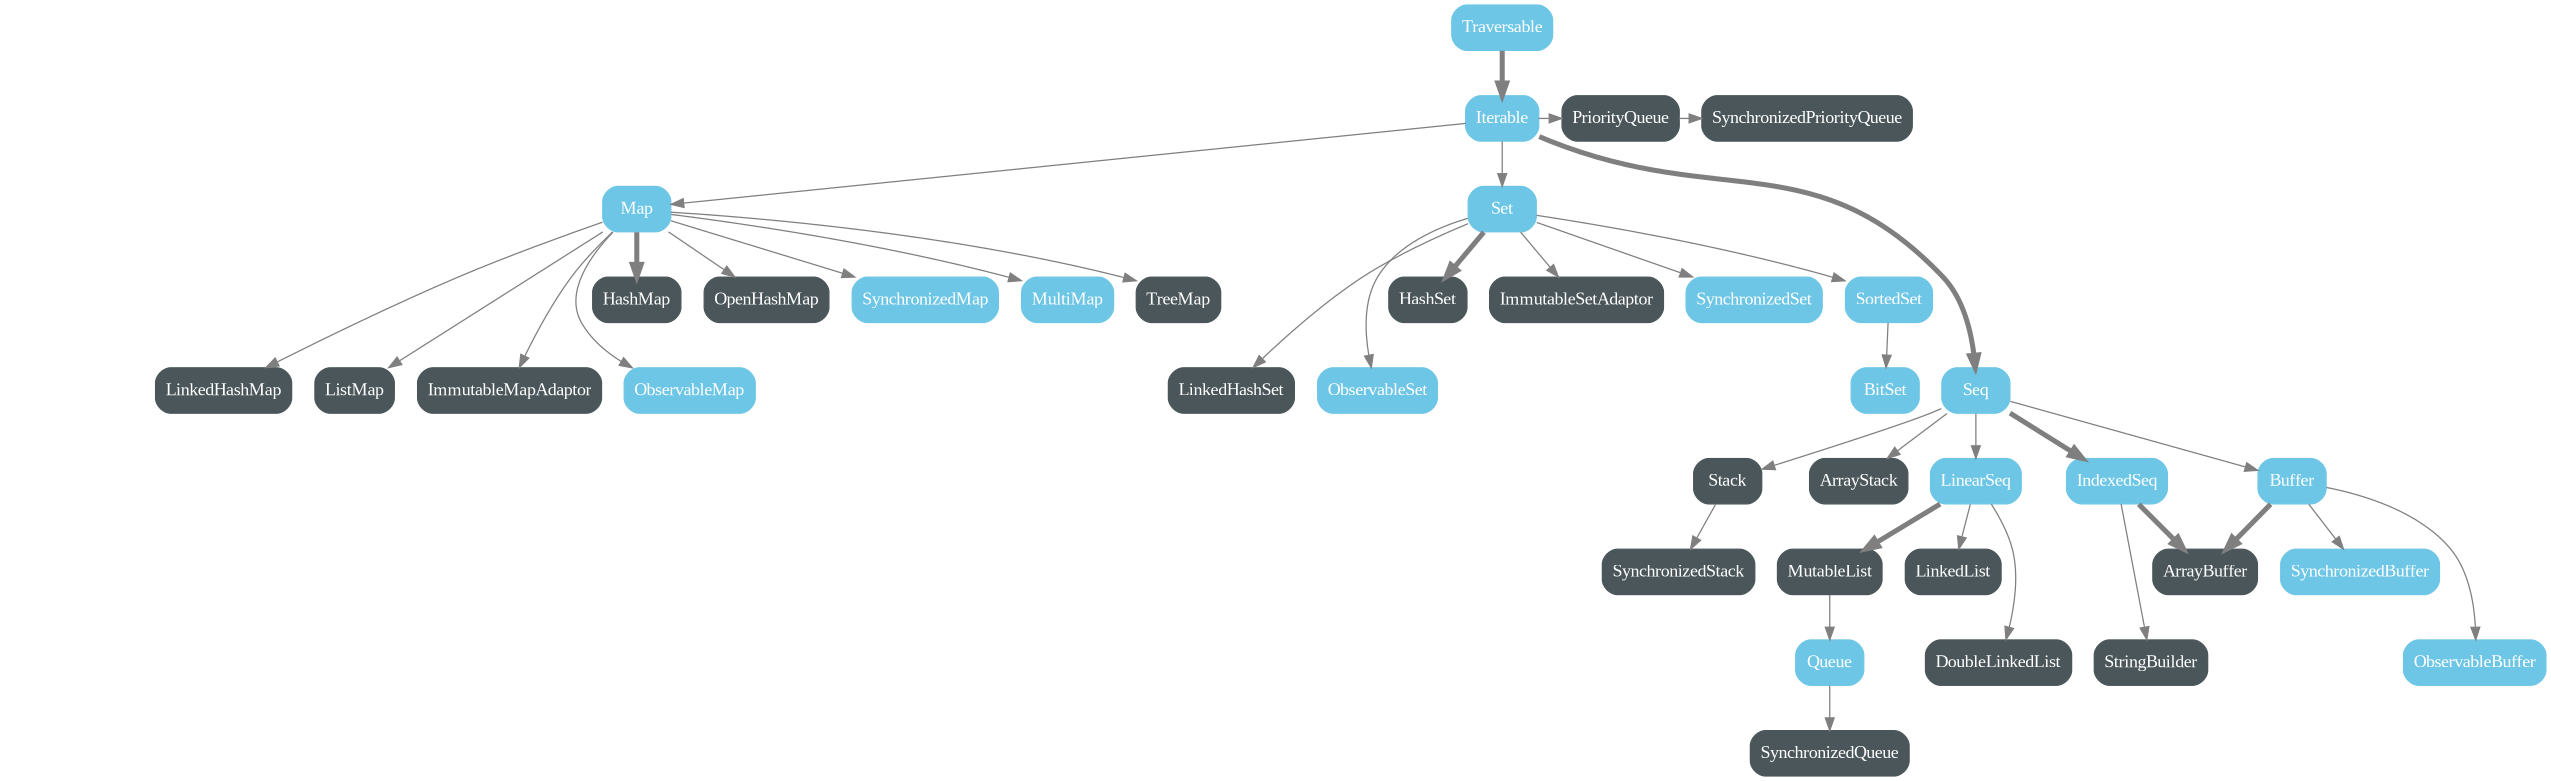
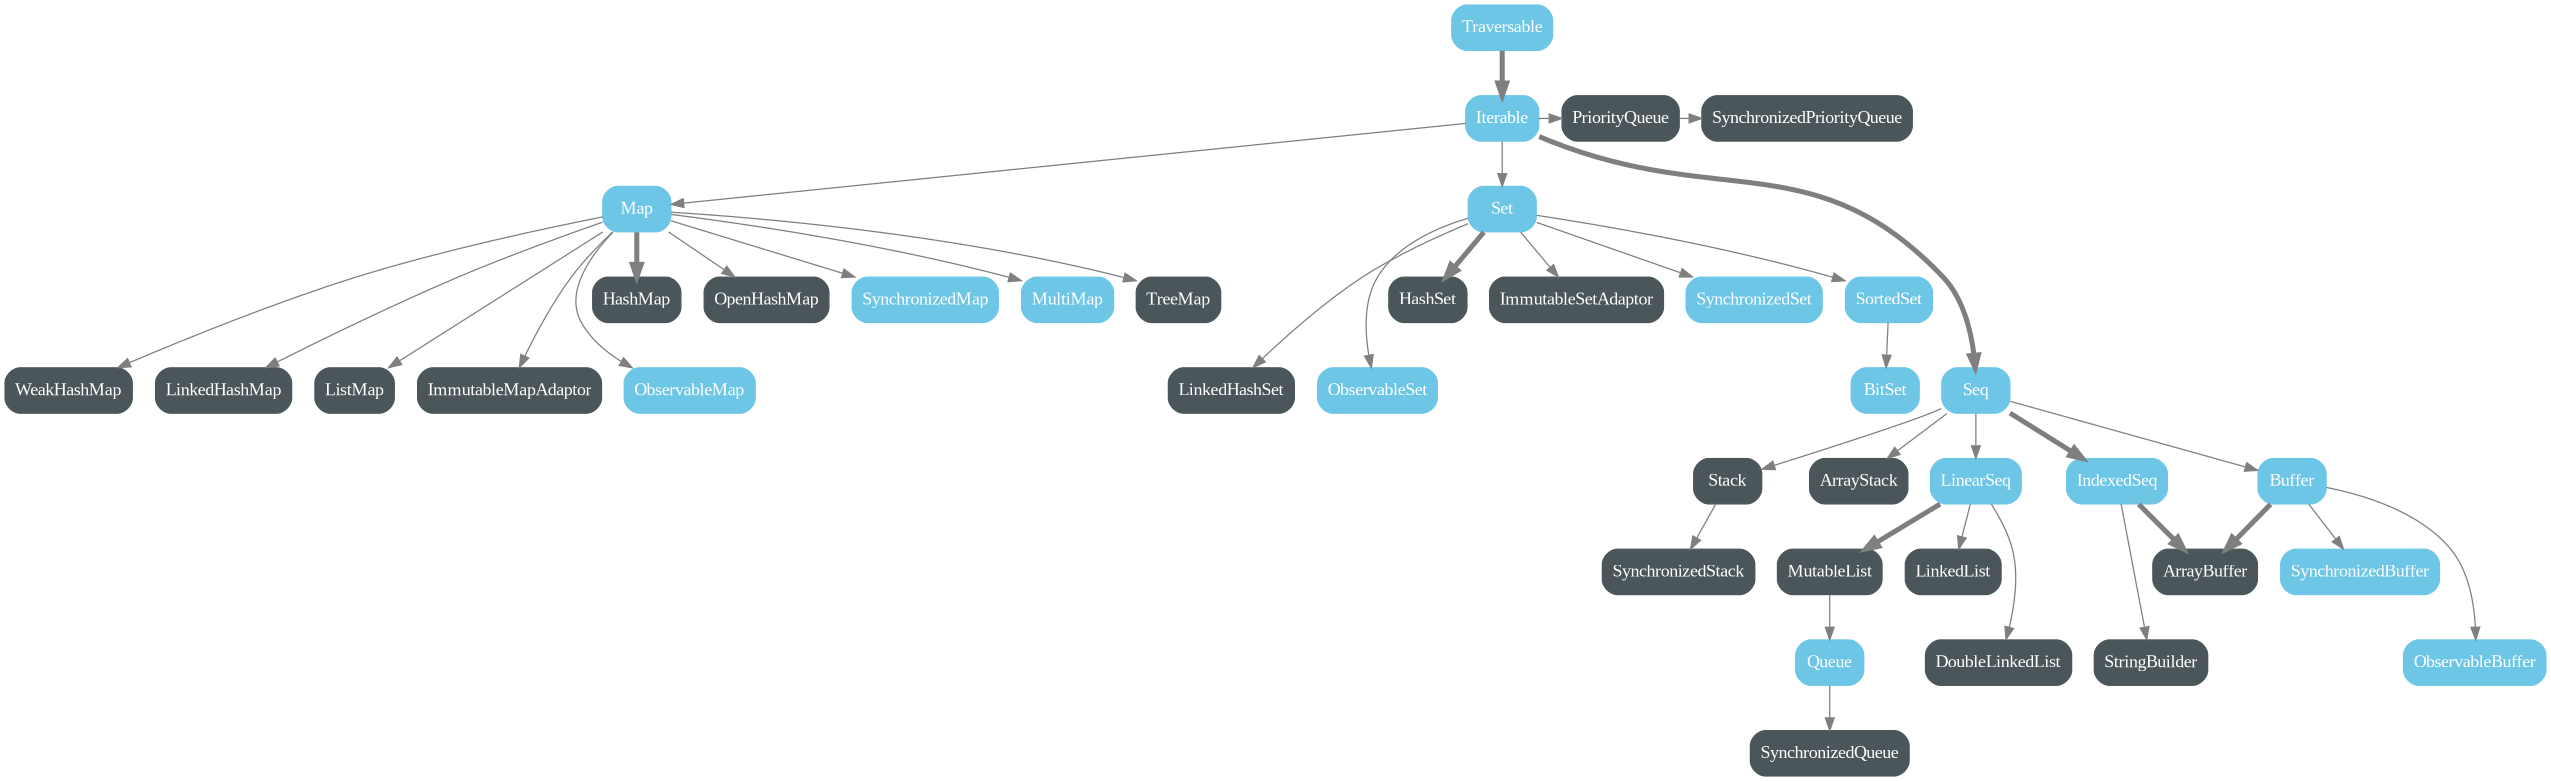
  digraph {
    fontname="Liberation Serif"
    rankdir=TB
    node [color="#4A5659" fontcolor="#FFFFFF" fontname="Liberation Serif" shape=box style="rounded, filled"]
    edge [color="#7F7F7F" fontname="Liberation Serif"]
    PriorityQueue
    SynchronizedPriorityQueue
    Iterable [color="#6DC6E6"]
    Map [color="#6DC6E6"]
    Set [color="#6DC6E6"]
    LinkedHashSet
+   WeakHashMap
    LinkedHashMap
    ListMap
    ImmutableMapAdaptor
    Seq [color="#6DC6E6"]
    ObservableMap [color="#6DC6E6"]
    ObservableSet [color="#6DC6E6"]
    BitSet [color="#6DC6E6"]
    HashSet
    ImmutableSetAdaptor
    HashMap
    OpenHashMap
    SynchronizedMap [color="#6DC6E6"]
    MultiMap [color="#6DC6E6"]
    SynchronizedSet [color="#6DC6E6"]
    Stack
    ArrayStack
    LinearSeq [color="#6DC6E6"]
    IndexedSeq [color="#6DC6E6"]
    Buffer [color="#6DC6E6"]
    ArrayBuffer
    SynchronizedStack
    MutableList
    LinkedList
    SynchronizedBuffer [color="#6DC6E6"]
    StringBuilder
    DoubleLinkedList
    ObservableBuffer [color="#6DC6E6"]
    Queue [color="#6DC6E6"]
    TreeMap
    SortedSet [color="#6DC6E6"]
    SynchronizedQueue
    Traversable [color="#6DC6E6"]
    subgraph sub_1 {
      rank=same
      PriorityQueue
      SynchronizedPriorityQueue
      Iterable
    }
    subgraph sub_2 {
      rank=same
      Map
      Set
    }
    subgraph sub_3 {
      rank=same
      LinkedHashSet
+     WeakHashMap
      LinkedHashMap
      ListMap
      ImmutableMapAdaptor
      Seq
      ObservableMap
      ObservableSet
      BitSet
    }
    subgraph sub_4 {
      rank=same
      HashSet
      ImmutableSetAdaptor
      HashMap
      OpenHashMap
      SynchronizedMap
      MultiMap
      SynchronizedSet
    }
    subgraph sub_5 {
      rank=same
      Stack
      ArrayStack
      LinearSeq
      IndexedSeq
      Buffer
    }
    subgraph sub_6 {
      rank=same
      ArrayBuffer
      SynchronizedStack
      MutableList
      LinkedList
      SynchronizedBuffer
    }
    subgraph sub_7 {
      rank=same
      StringBuilder
      DoubleLinkedList
      ObservableBuffer
      Queue
    }
    PriorityQueue -> SynchronizedPriorityQueue
    Iterable -> PriorityQueue
    Iterable -> Map
    Iterable -> Set
    Iterable -> Seq [penwidth=4]
+   Map -> WeakHashMap
    Map -> LinkedHashMap
    Map -> ListMap
    Map -> ImmutableMapAdaptor
    Map -> ObservableMap
    Map -> HashMap [penwidth=4]
    Map -> OpenHashMap
    Map -> SynchronizedMap
    Map -> MultiMap
    Map -> TreeMap
    Set -> LinkedHashSet
    Set -> ObservableSet
    Set -> HashSet [penwidth=4]
    Set -> ImmutableSetAdaptor
    Set -> SynchronizedSet
    Set -> SortedSet
    Seq -> Stack
    Seq -> ArrayStack
    Seq -> LinearSeq
    Seq -> IndexedSeq [penwidth=4]
    Seq -> Buffer
    Stack -> SynchronizedStack
    LinearSeq -> MutableList [penwidth=4]
    LinearSeq -> LinkedList
    LinearSeq -> DoubleLinkedList
    IndexedSeq -> ArrayBuffer [penwidth=4]
    IndexedSeq -> StringBuilder
    Buffer -> ArrayBuffer [penwidth=4]
    Buffer -> SynchronizedBuffer
    Buffer -> ObservableBuffer
    MutableList -> Queue
    Queue -> SynchronizedQueue
    SortedSet -> BitSet
    Traversable -> Iterable [penwidth=4]
  }
